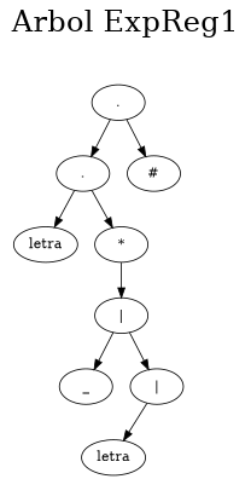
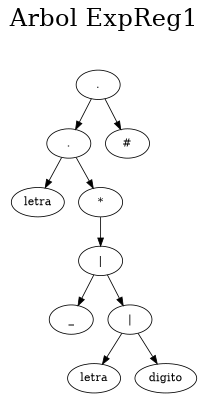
  digraph {
    fontsize=30
    label=<Arbol ExpReg1>
    labelloc=t
    splines=false
    n1 [label="."]
    n2 [label="."]
    n3 [label="#"]
    n4 [label=letra]
    n5 [label="*"]
    n6 [label="|"]
    n7 [label=_]
    n8 [label="|"]
    n9 [label=letra]
+   n10 [label=digito]
    n1 -> n2
    n1 -> n3
    n2 -> n4
    n2 -> n5
    n5 -> n6
    n6 -> n7
    n6 -> n8
    n8 -> n9
+   n8 -> n10
  }
